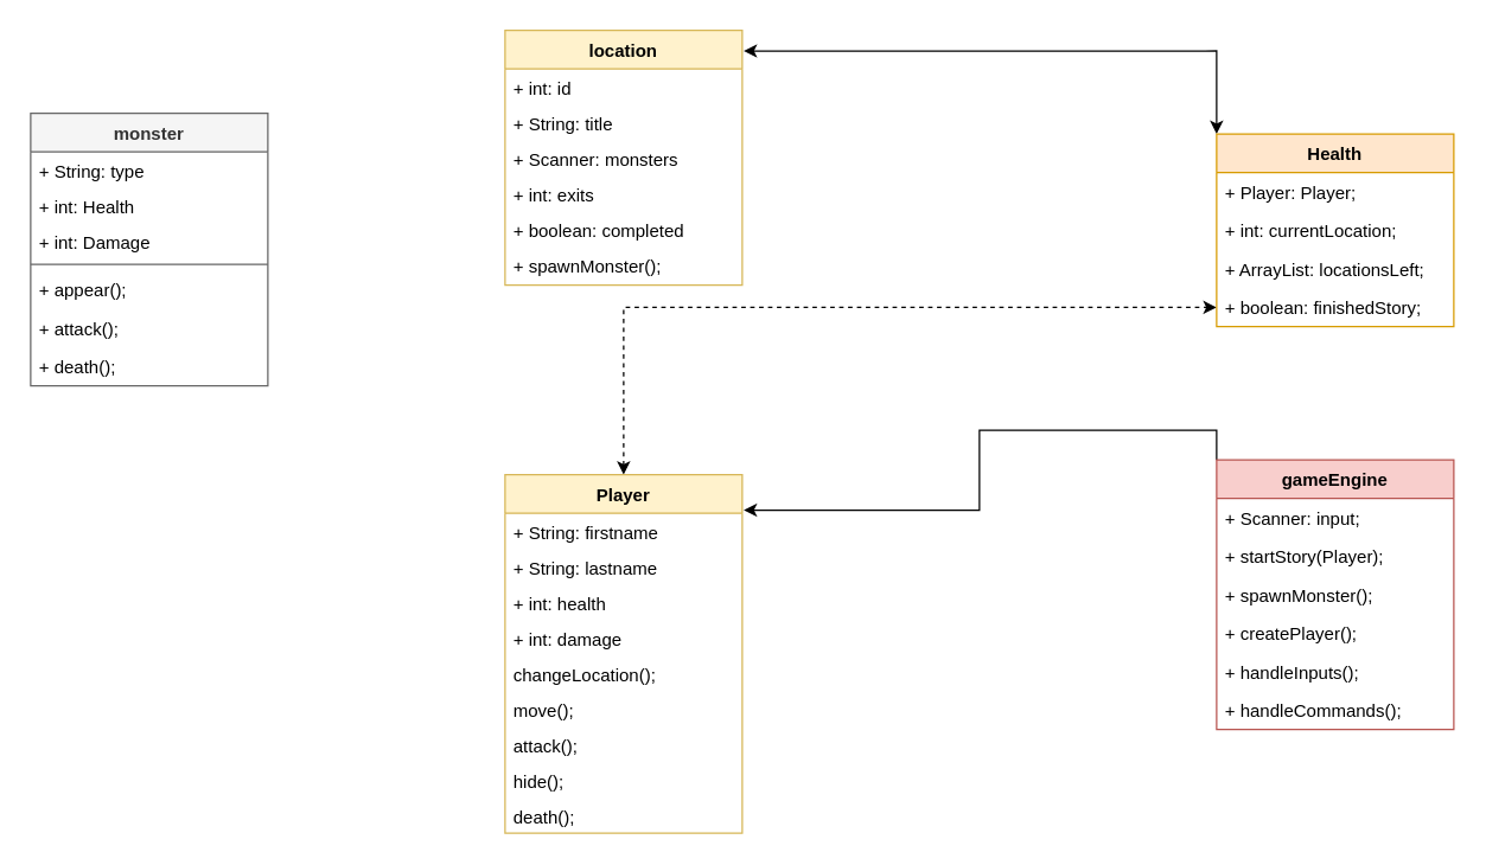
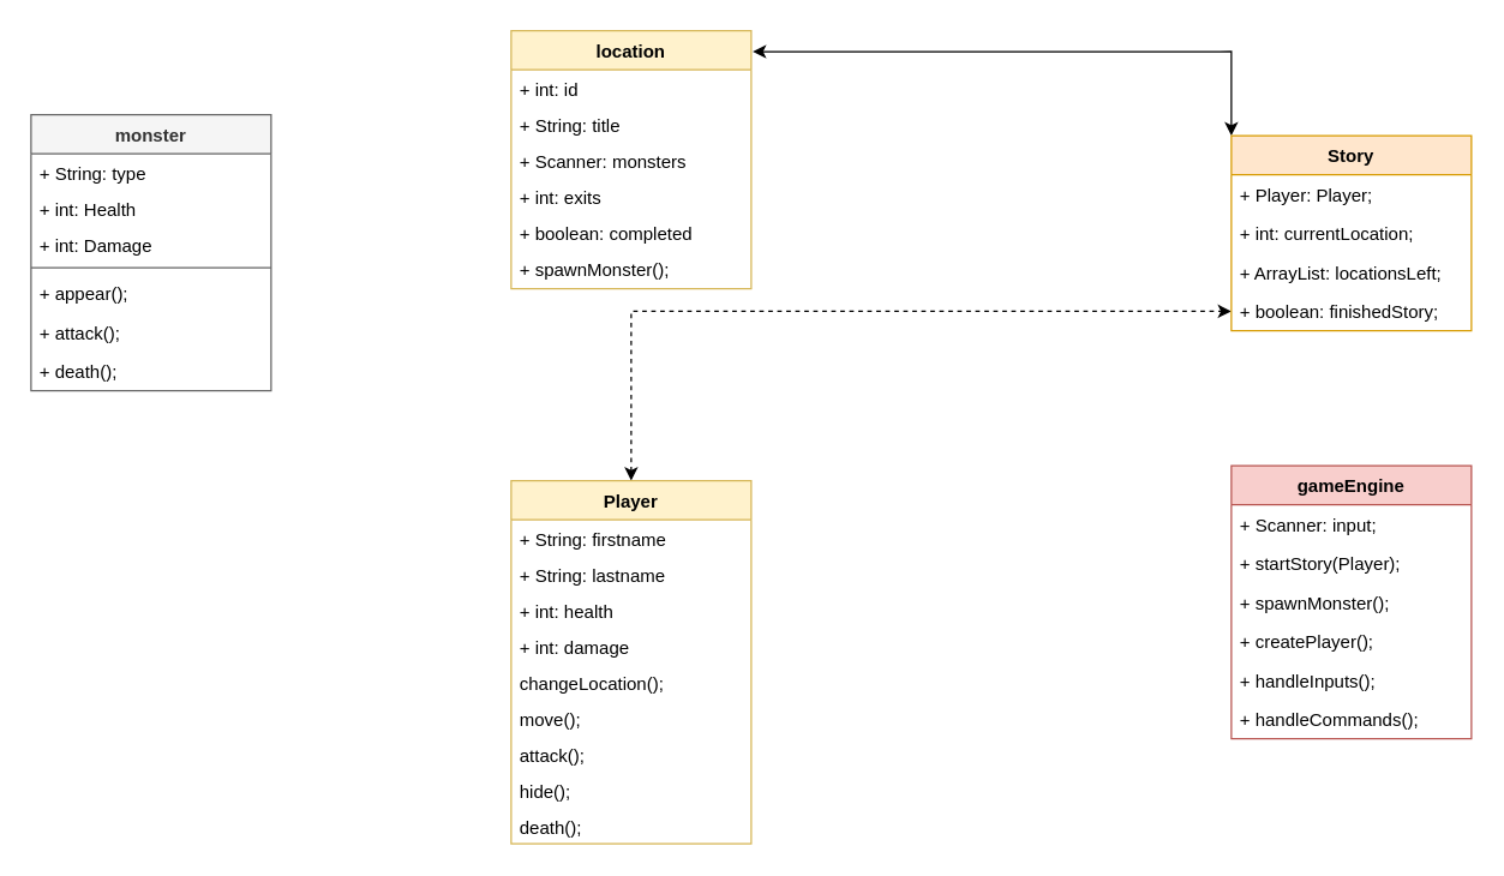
  <mxCell id="0" />
  <mxCell id="1" parent="0" />
  <mxCell id="2" value="monster" style="swimlane;fontStyle=1;align=center;verticalAlign=top;childLayout=stackLayout;horizontal=1;startSize=26;horizontalStack=0;resizeParent=1;resizeParentMax=0;resizeLast=0;collapsible=1;marginBottom=0;fillColor=#f5f5f5;fontColor=#333333;strokeColor=#666666;" vertex="1" parent="1"><mxGeometry x="20" y="76" width="160" height="184" as="geometry" /></mxCell>
  <mxCell id="3" value="+ String: type" style="text;strokeColor=none;fillColor=none;align=left;verticalAlign=top;spacingLeft=4;spacingRight=4;overflow=hidden;rotatable=0;points=[[0,0.5],[1,0.5]];portConstraint=eastwest;" vertex="1" parent="2"><mxGeometry y="26" width="160" height="24" as="geometry" /></mxCell>
  <mxCell id="4" value="+ int: Health" style="text;strokeColor=none;fillColor=none;align=left;verticalAlign=top;spacingLeft=4;spacingRight=4;overflow=hidden;rotatable=0;points=[[0,0.5],[1,0.5]];portConstraint=eastwest;" vertex="1" parent="2"><mxGeometry y="50" width="160" height="24" as="geometry" /></mxCell>
  <mxCell id="5" value="+ int: Damage" style="text;strokeColor=none;fillColor=none;align=left;verticalAlign=top;spacingLeft=4;spacingRight=4;overflow=hidden;rotatable=0;points=[[0,0.5],[1,0.5]];portConstraint=eastwest;" vertex="1" parent="2"><mxGeometry y="74" width="160" height="24" as="geometry" /></mxCell>
  <mxCell id="6" value="" style="line;strokeWidth=1;fillColor=none;align=left;verticalAlign=middle;spacingTop=-1;spacingLeft=3;spacingRight=3;rotatable=0;labelPosition=right;points=[];portConstraint=eastwest;strokeColor=inherit;" vertex="1" parent="2"><mxGeometry y="98" width="160" height="8" as="geometry" /></mxCell>
  <mxCell id="7" value="+ appear();&#10;" style="text;strokeColor=none;fillColor=none;align=left;verticalAlign=top;spacingLeft=4;spacingRight=4;overflow=hidden;rotatable=0;points=[[0,0.5],[1,0.5]];portConstraint=eastwest;" vertex="1" parent="2"><mxGeometry y="106" width="160" height="26" as="geometry" /></mxCell>
  <mxCell id="8" value="+ attack();&#10;" style="text;strokeColor=none;fillColor=none;align=left;verticalAlign=top;spacingLeft=4;spacingRight=4;overflow=hidden;rotatable=0;points=[[0,0.5],[1,0.5]];portConstraint=eastwest;" vertex="1" parent="2"><mxGeometry y="132" width="160" height="26" as="geometry" /></mxCell>
  <mxCell id="9" value="+ death();&#10;" style="text;strokeColor=none;fillColor=none;align=left;verticalAlign=top;spacingLeft=4;spacingRight=4;overflow=hidden;rotatable=0;points=[[0,0.5],[1,0.5]];portConstraint=eastwest;" vertex="1" parent="2"><mxGeometry y="158" width="160" height="26" as="geometry" /></mxCell>
  <mxCell id="10" value="location" style="swimlane;fontStyle=1;align=center;verticalAlign=top;childLayout=stackLayout;horizontal=1;startSize=26;horizontalStack=0;resizeParent=1;resizeParentMax=0;resizeLast=0;collapsible=1;marginBottom=0;fillColor=#fff2cc;strokeColor=#d6b656;" vertex="1" parent="1"><mxGeometry x="340" y="20" width="160" height="172" as="geometry" /></mxCell>
  <mxCell id="11" value="+ int: id" style="text;strokeColor=none;fillColor=none;align=left;verticalAlign=top;spacingLeft=4;spacingRight=4;overflow=hidden;rotatable=0;points=[[0,0.5],[1,0.5]];portConstraint=eastwest;" vertex="1" parent="10"><mxGeometry y="26" width="160" height="24" as="geometry" /></mxCell>
  <mxCell id="12" value="+ String: title" style="text;strokeColor=none;fillColor=none;align=left;verticalAlign=top;spacingLeft=4;spacingRight=4;overflow=hidden;rotatable=0;points=[[0,0.5],[1,0.5]];portConstraint=eastwest;" vertex="1" parent="10"><mxGeometry y="50" width="160" height="24" as="geometry" /></mxCell>
  <mxCell id="13" value="+ Scanner: monsters" style="text;strokeColor=none;fillColor=none;align=left;verticalAlign=top;spacingLeft=4;spacingRight=4;overflow=hidden;rotatable=0;points=[[0,0.5],[1,0.5]];portConstraint=eastwest;" vertex="1" parent="10"><mxGeometry y="74" width="160" height="24" as="geometry" /></mxCell>
  <mxCell id="14" value="+ int: exits" style="text;strokeColor=none;fillColor=none;align=left;verticalAlign=top;spacingLeft=4;spacingRight=4;overflow=hidden;rotatable=0;points=[[0,0.5],[1,0.5]];portConstraint=eastwest;" vertex="1" parent="10"><mxGeometry y="98" width="160" height="24" as="geometry" /></mxCell>
  <mxCell id="15" value="+ boolean: completed" style="text;strokeColor=none;fillColor=none;align=left;verticalAlign=top;spacingLeft=4;spacingRight=4;overflow=hidden;rotatable=0;points=[[0,0.5],[1,0.5]];portConstraint=eastwest;" vertex="1" parent="10"><mxGeometry y="122" width="160" height="24" as="geometry" /></mxCell>
  <mxCell id="16" value="+ spawnMonster();&#10;" style="text;strokeColor=none;fillColor=none;align=left;verticalAlign=top;spacingLeft=4;spacingRight=4;overflow=hidden;rotatable=0;points=[[0,0.5],[1,0.5]];portConstraint=eastwest;" vertex="1" parent="10"><mxGeometry y="146" width="160" height="26" as="geometry" /></mxCell>
- <mxCell id="17" style="edgeStyle=orthogonalEdgeStyle;rounded=0;orthogonalLoop=1;jettySize=auto;html=1;exitX=0;exitY=0;exitDx=0;exitDy=0;entryX=1.006;entryY=0.099;entryDx=0;entryDy=0;entryPerimeter=0;startArrow=none;startFill=0;" edge="1" parent="1" source="18" target="26"><mxGeometry relative="1" as="geometry" /></mxCell>
  <mxCell id="18" value="gameEngine" style="swimlane;fontStyle=1;align=center;verticalAlign=top;childLayout=stackLayout;horizontal=1;startSize=26;horizontalStack=0;resizeParent=1;resizeParentMax=0;resizeLast=0;collapsible=1;marginBottom=0;fillColor=#f8cecc;strokeColor=#b85450;" vertex="1" parent="1"><mxGeometry x="820" y="310" width="160" height="182" as="geometry" /></mxCell>
  <mxCell id="19" value="+ Scanner: input;&#10;" style="text;strokeColor=none;fillColor=none;align=left;verticalAlign=top;spacingLeft=4;spacingRight=4;overflow=hidden;rotatable=0;points=[[0,0.5],[1,0.5]];portConstraint=eastwest;" vertex="1" parent="18"><mxGeometry y="26" width="160" height="26" as="geometry" /></mxCell>
  <mxCell id="20" value="+ startStory(Player);" style="text;strokeColor=none;fillColor=none;align=left;verticalAlign=top;spacingLeft=4;spacingRight=4;overflow=hidden;rotatable=0;points=[[0,0.5],[1,0.5]];portConstraint=eastwest;" vertex="1" parent="18"><mxGeometry y="52" width="160" height="26" as="geometry" /></mxCell>
  <mxCell id="21" value="+ spawnMonster();&#10;" style="text;strokeColor=none;fillColor=none;align=left;verticalAlign=top;spacingLeft=4;spacingRight=4;overflow=hidden;rotatable=0;points=[[0,0.5],[1,0.5]];portConstraint=eastwest;" vertex="1" parent="18"><mxGeometry y="78" width="160" height="26" as="geometry" /></mxCell>
  <mxCell id="22" value="+ createPlayer();&#10;" style="text;strokeColor=none;fillColor=none;align=left;verticalAlign=top;spacingLeft=4;spacingRight=4;overflow=hidden;rotatable=0;points=[[0,0.5],[1,0.5]];portConstraint=eastwest;" vertex="1" parent="18"><mxGeometry y="104" width="160" height="26" as="geometry" /></mxCell>
  <mxCell id="23" value="+ handleInputs();&#10;" style="text;strokeColor=none;fillColor=none;align=left;verticalAlign=top;spacingLeft=4;spacingRight=4;overflow=hidden;rotatable=0;points=[[0,0.5],[1,0.5]];portConstraint=eastwest;" vertex="1" parent="18"><mxGeometry y="130" width="160" height="26" as="geometry" /></mxCell>
  <mxCell id="24" value="+ handleCommands();&#10;" style="text;strokeColor=none;fillColor=none;align=left;verticalAlign=top;spacingLeft=4;spacingRight=4;overflow=hidden;rotatable=0;points=[[0,0.5],[1,0.5]];portConstraint=eastwest;" vertex="1" parent="18"><mxGeometry y="156" width="160" height="26" as="geometry" /></mxCell>
  <mxCell id="25" style="edgeStyle=orthogonalEdgeStyle;rounded=0;orthogonalLoop=1;jettySize=auto;html=1;exitX=0.5;exitY=0;exitDx=0;exitDy=0;entryX=0;entryY=0.5;entryDx=0;entryDy=0;startArrow=classic;startFill=1;dashed=1;" edge="1" parent="1" source="26" target="41"><mxGeometry relative="1" as="geometry" /></mxCell>
  <mxCell id="26" value="Player" style="swimlane;fontStyle=1;align=center;verticalAlign=top;childLayout=stackLayout;horizontal=1;startSize=26;horizontalStack=0;resizeParent=1;resizeParentMax=0;resizeLast=0;collapsible=1;marginBottom=0;fillColor=#fff2cc;strokeColor=#d6b656;" vertex="1" parent="1"><mxGeometry x="340" y="320" width="160" height="242" as="geometry" /></mxCell>
  <mxCell id="27" value="+ String: firstname" style="text;strokeColor=none;fillColor=none;align=left;verticalAlign=top;spacingLeft=4;spacingRight=4;overflow=hidden;rotatable=0;points=[[0,0.5],[1,0.5]];portConstraint=eastwest;" vertex="1" parent="26"><mxGeometry y="26" width="160" height="24" as="geometry" /></mxCell>
  <mxCell id="28" value="+ String: lastname" style="text;strokeColor=none;fillColor=none;align=left;verticalAlign=top;spacingLeft=4;spacingRight=4;overflow=hidden;rotatable=0;points=[[0,0.5],[1,0.5]];portConstraint=eastwest;" vertex="1" parent="26"><mxGeometry y="50" width="160" height="24" as="geometry" /></mxCell>
  <mxCell id="29" value="+ int: health" style="text;strokeColor=none;fillColor=none;align=left;verticalAlign=top;spacingLeft=4;spacingRight=4;overflow=hidden;rotatable=0;points=[[0,0.5],[1,0.5]];portConstraint=eastwest;" vertex="1" parent="26"><mxGeometry y="74" width="160" height="24" as="geometry" /></mxCell>
  <mxCell id="30" value="+ int: damage" style="text;strokeColor=none;fillColor=none;align=left;verticalAlign=top;spacingLeft=4;spacingRight=4;overflow=hidden;rotatable=0;points=[[0,0.5],[1,0.5]];portConstraint=eastwest;" vertex="1" parent="26"><mxGeometry y="98" width="160" height="24" as="geometry" /></mxCell>
  <mxCell id="31" value="changeLocation();" style="text;strokeColor=none;fillColor=none;align=left;verticalAlign=top;spacingLeft=4;spacingRight=4;overflow=hidden;rotatable=0;points=[[0,0.5],[1,0.5]];portConstraint=eastwest;" vertex="1" parent="26"><mxGeometry y="122" width="160" height="24" as="geometry" /></mxCell>
  <mxCell id="32" value="move();" style="text;strokeColor=none;fillColor=none;align=left;verticalAlign=top;spacingLeft=4;spacingRight=4;overflow=hidden;rotatable=0;points=[[0,0.5],[1,0.5]];portConstraint=eastwest;" vertex="1" parent="26"><mxGeometry y="146" width="160" height="24" as="geometry" /></mxCell>
  <mxCell id="33" value="attack();" style="text;strokeColor=none;fillColor=none;align=left;verticalAlign=top;spacingLeft=4;spacingRight=4;overflow=hidden;rotatable=0;points=[[0,0.5],[1,0.5]];portConstraint=eastwest;" vertex="1" parent="26"><mxGeometry y="170" width="160" height="24" as="geometry" /></mxCell>
  <mxCell id="34" value="hide();" style="text;strokeColor=none;fillColor=none;align=left;verticalAlign=top;spacingLeft=4;spacingRight=4;overflow=hidden;rotatable=0;points=[[0,0.5],[1,0.5]];portConstraint=eastwest;" vertex="1" parent="26"><mxGeometry y="194" width="160" height="24" as="geometry" /></mxCell>
  <mxCell id="35" value="death();" style="text;strokeColor=none;fillColor=none;align=left;verticalAlign=top;spacingLeft=4;spacingRight=4;overflow=hidden;rotatable=0;points=[[0,0.5],[1,0.5]];portConstraint=eastwest;" vertex="1" parent="26"><mxGeometry y="218" width="160" height="24" as="geometry" /></mxCell>
  <mxCell id="36" style="edgeStyle=orthogonalEdgeStyle;rounded=0;orthogonalLoop=1;jettySize=auto;html=1;exitX=0;exitY=0;exitDx=0;exitDy=0;entryX=1.006;entryY=0.081;entryDx=0;entryDy=0;entryPerimeter=0;startArrow=classic;startFill=1;" edge="1" parent="1" source="37" target="10"><mxGeometry relative="1" as="geometry" /></mxCell>
- <mxCell id="37" value="Health" style="swimlane;fontStyle=1;align=center;verticalAlign=top;childLayout=stackLayout;horizontal=1;startSize=26;horizontalStack=0;resizeParent=1;resizeParentMax=0;resizeLast=0;collapsible=1;marginBottom=0;fillColor=#ffe6cc;strokeColor=#d79b00;" vertex="1" parent="1"><mxGeometry x="820" y="90" width="160" height="130" as="geometry" /></mxCell>
+ <mxCell id="37" value="Story" style="swimlane;fontStyle=1;align=center;verticalAlign=top;childLayout=stackLayout;horizontal=1;startSize=26;horizontalStack=0;resizeParent=1;resizeParentMax=0;resizeLast=0;collapsible=1;marginBottom=0;fillColor=#ffe6cc;strokeColor=#d79b00;" vertex="1" parent="1"><mxGeometry x="820" y="90" width="160" height="130" as="geometry" /></mxCell>
  <mxCell id="38" value="+ Player: Player;&#10;" style="text;strokeColor=none;fillColor=none;align=left;verticalAlign=top;spacingLeft=4;spacingRight=4;overflow=hidden;rotatable=0;points=[[0,0.5],[1,0.5]];portConstraint=eastwest;" vertex="1" parent="37"><mxGeometry y="26" width="160" height="26" as="geometry" /></mxCell>
  <mxCell id="39" value="+ int: currentLocation;&#10;" style="text;strokeColor=none;fillColor=none;align=left;verticalAlign=top;spacingLeft=4;spacingRight=4;overflow=hidden;rotatable=0;points=[[0,0.5],[1,0.5]];portConstraint=eastwest;" vertex="1" parent="37"><mxGeometry y="52" width="160" height="26" as="geometry" /></mxCell>
  <mxCell id="40" value="+ ArrayList: locationsLeft;&#10;" style="text;strokeColor=none;fillColor=none;align=left;verticalAlign=top;spacingLeft=4;spacingRight=4;overflow=hidden;rotatable=0;points=[[0,0.5],[1,0.5]];portConstraint=eastwest;" vertex="1" parent="37"><mxGeometry y="78" width="160" height="26" as="geometry" /></mxCell>
  <mxCell id="41" value="+ boolean: finishedStory;&#10;" style="text;strokeColor=none;fillColor=none;align=left;verticalAlign=top;spacingLeft=4;spacingRight=4;overflow=hidden;rotatable=0;points=[[0,0.5],[1,0.5]];portConstraint=eastwest;" vertex="1" parent="37"><mxGeometry y="104" width="160" height="26" as="geometry" /></mxCell>
